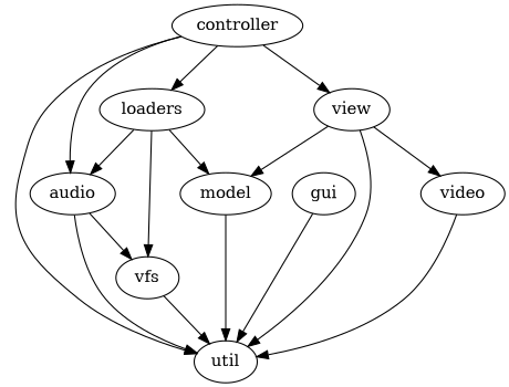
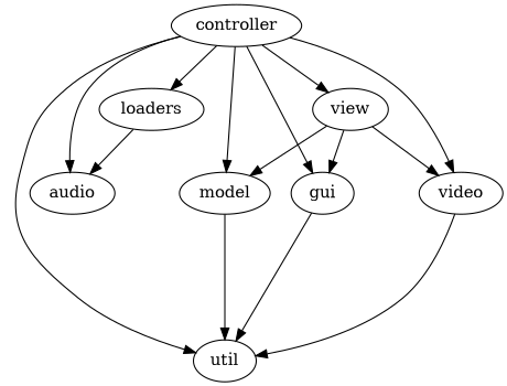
  digraph {
    clusterrank=local
    fontname=Helvetica
    fontsize=16
    audio
    util
-   vfs
    controller
    gui
    loaders
    model
    video
    view
-   audio -> util
-   audio -> vfs
-   vfs -> util
    controller -> audio
    controller -> util
+   controller -> gui
    controller -> loaders
-   loaders -> model
+   controller -> model
+   controller -> video
    controller -> view
    gui -> util
    loaders -> audio
-   loaders -> vfs
    model -> util
    video -> util
-   view -> util
+   view -> gui
    view -> model
    view -> video
  }
